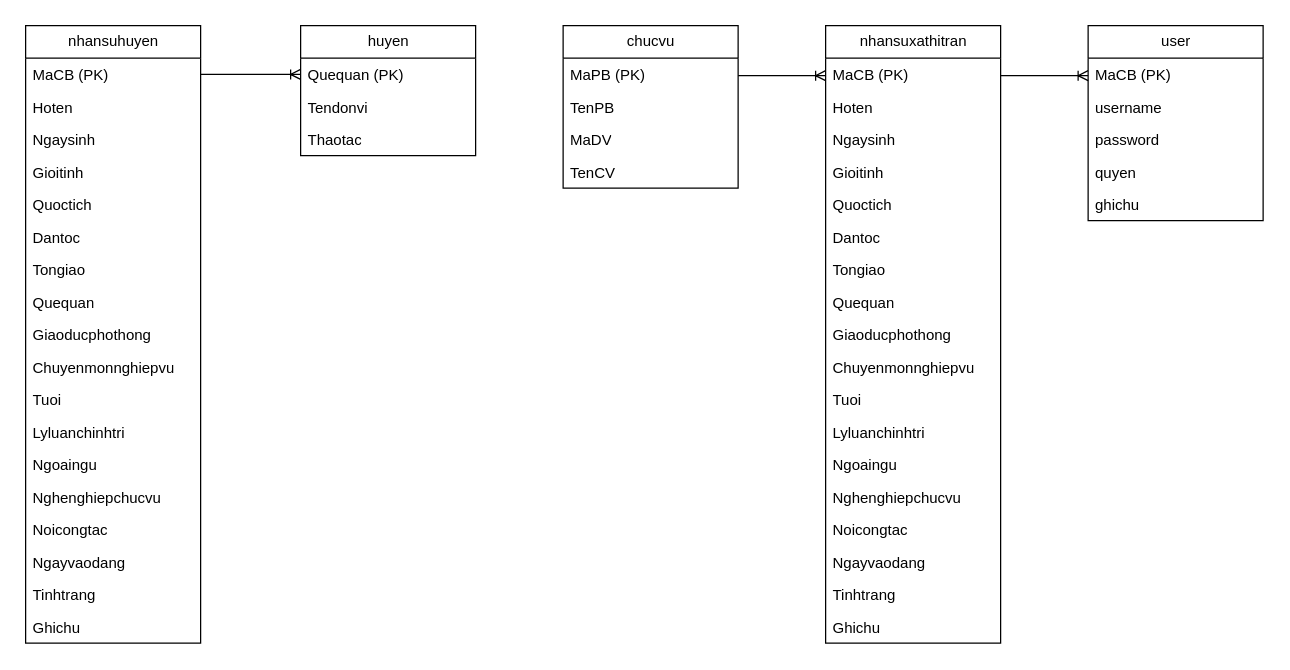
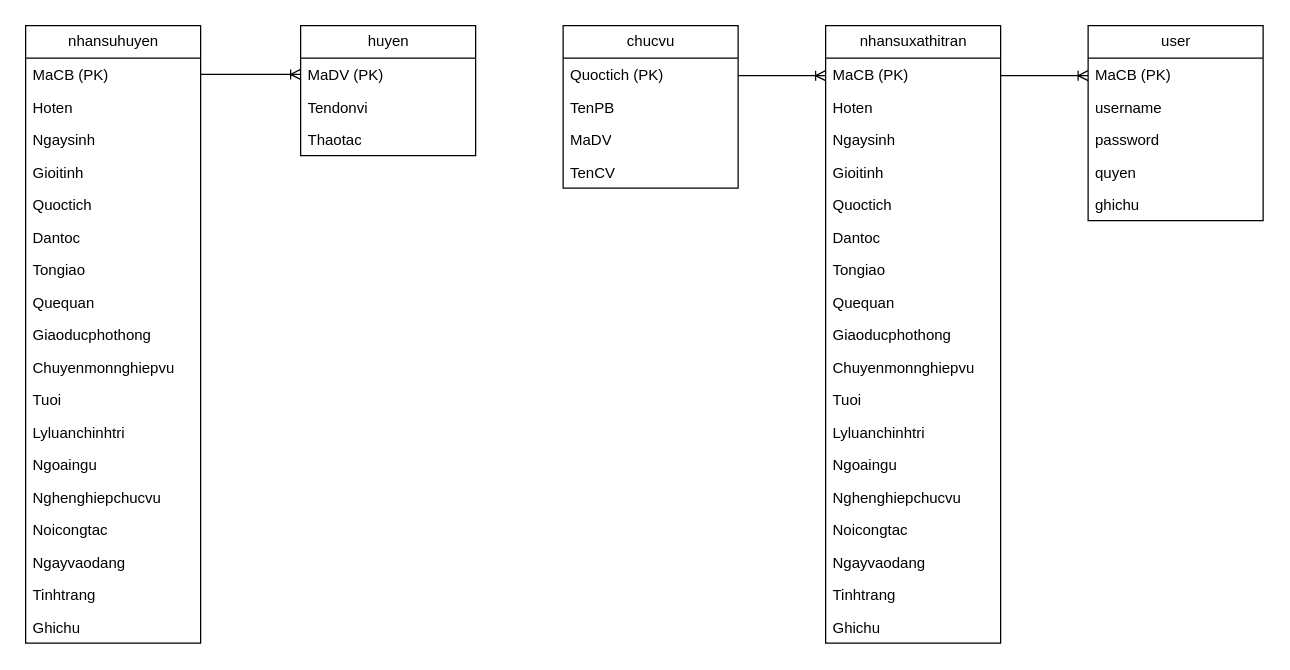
  <mxCell id="0" />
  <mxCell id="1" parent="0" />
  <mxCell id="2" value="nhansuhuyen" style="swimlane;fontStyle=0;childLayout=stackLayout;horizontal=1;startSize=26;fillColor=none;horizontalStack=0;resizeParent=1;resizeParentMax=0;resizeLast=0;collapsible=1;marginBottom=0;html=1;" vertex="1" parent="1"><mxGeometry x="20" y="20" width="140" height="494" as="geometry" /></mxCell>
  <mxCell id="3" value="MaCB (PK)" style="text;strokeColor=none;fillColor=none;align=left;verticalAlign=top;spacingLeft=4;spacingRight=4;overflow=hidden;rotatable=0;points=[[0,0.5],[1,0.5]];portConstraint=eastwest;whiteSpace=wrap;html=1;" vertex="1" parent="2"><mxGeometry y="26" width="140" height="26" as="geometry" /></mxCell>
  <mxCell id="4" value="Hoten" style="text;strokeColor=none;fillColor=none;align=left;verticalAlign=top;spacingLeft=4;spacingRight=4;overflow=hidden;rotatable=0;points=[[0,0.5],[1,0.5]];portConstraint=eastwest;whiteSpace=wrap;html=1;" vertex="1" parent="2"><mxGeometry y="52" width="140" height="26" as="geometry" /></mxCell>
  <mxCell id="5" value="Ngaysinh" style="text;strokeColor=none;fillColor=none;align=left;verticalAlign=top;spacingLeft=4;spacingRight=4;overflow=hidden;rotatable=0;points=[[0,0.5],[1,0.5]];portConstraint=eastwest;whiteSpace=wrap;html=1;" vertex="1" parent="2"><mxGeometry y="78" width="140" height="26" as="geometry" /></mxCell>
  <mxCell id="6" value="Gioitinh" style="text;strokeColor=none;fillColor=none;align=left;verticalAlign=top;spacingLeft=4;spacingRight=4;overflow=hidden;rotatable=0;points=[[0,0.5],[1,0.5]];portConstraint=eastwest;whiteSpace=wrap;html=1;" vertex="1" parent="2"><mxGeometry y="104" width="140" height="26" as="geometry" /></mxCell>
  <mxCell id="7" value="Quoctich" style="text;strokeColor=none;fillColor=none;align=left;verticalAlign=top;spacingLeft=4;spacingRight=4;overflow=hidden;rotatable=0;points=[[0,0.5],[1,0.5]];portConstraint=eastwest;whiteSpace=wrap;html=1;" vertex="1" parent="2"><mxGeometry y="130" width="140" height="26" as="geometry" /></mxCell>
  <mxCell id="8" value="Dantoc" style="text;strokeColor=none;fillColor=none;align=left;verticalAlign=top;spacingLeft=4;spacingRight=4;overflow=hidden;rotatable=0;points=[[0,0.5],[1,0.5]];portConstraint=eastwest;whiteSpace=wrap;html=1;" vertex="1" parent="2"><mxGeometry y="156" width="140" height="26" as="geometry" /></mxCell>
  <mxCell id="9" value="Tongiao" style="text;strokeColor=none;fillColor=none;align=left;verticalAlign=top;spacingLeft=4;spacingRight=4;overflow=hidden;rotatable=0;points=[[0,0.5],[1,0.5]];portConstraint=eastwest;whiteSpace=wrap;html=1;" vertex="1" parent="2"><mxGeometry y="182" width="140" height="26" as="geometry" /></mxCell>
  <mxCell id="10" value="Quequan" style="text;strokeColor=none;fillColor=none;align=left;verticalAlign=top;spacingLeft=4;spacingRight=4;overflow=hidden;rotatable=0;points=[[0,0.5],[1,0.5]];portConstraint=eastwest;whiteSpace=wrap;html=1;" vertex="1" parent="2"><mxGeometry y="208" width="140" height="26" as="geometry" /></mxCell>
  <mxCell id="11" value="Giaoducphothong" style="text;strokeColor=none;fillColor=none;align=left;verticalAlign=top;spacingLeft=4;spacingRight=4;overflow=hidden;rotatable=0;points=[[0,0.5],[1,0.5]];portConstraint=eastwest;whiteSpace=wrap;html=1;" vertex="1" parent="2"><mxGeometry y="234" width="140" height="26" as="geometry" /></mxCell>
  <mxCell id="12" value="Chuyenmonnghiepvu" style="text;strokeColor=none;fillColor=none;align=left;verticalAlign=top;spacingLeft=4;spacingRight=4;overflow=hidden;rotatable=0;points=[[0,0.5],[1,0.5]];portConstraint=eastwest;whiteSpace=wrap;html=1;" vertex="1" parent="2"><mxGeometry y="260" width="140" height="26" as="geometry" /></mxCell>
  <mxCell id="13" value="Tuoi" style="text;strokeColor=none;fillColor=none;align=left;verticalAlign=top;spacingLeft=4;spacingRight=4;overflow=hidden;rotatable=0;points=[[0,0.5],[1,0.5]];portConstraint=eastwest;whiteSpace=wrap;html=1;" vertex="1" parent="2"><mxGeometry y="286" width="140" height="26" as="geometry" /></mxCell>
  <mxCell id="14" value="Lyluanchinhtri" style="text;strokeColor=none;fillColor=none;align=left;verticalAlign=top;spacingLeft=4;spacingRight=4;overflow=hidden;rotatable=0;points=[[0,0.5],[1,0.5]];portConstraint=eastwest;whiteSpace=wrap;html=1;" vertex="1" parent="2"><mxGeometry y="312" width="140" height="26" as="geometry" /></mxCell>
  <mxCell id="15" value="Ngoaingu" style="text;strokeColor=none;fillColor=none;align=left;verticalAlign=top;spacingLeft=4;spacingRight=4;overflow=hidden;rotatable=0;points=[[0,0.5],[1,0.5]];portConstraint=eastwest;whiteSpace=wrap;html=1;" vertex="1" parent="2"><mxGeometry y="338" width="140" height="26" as="geometry" /></mxCell>
  <mxCell id="16" value="Nghenghiepchucvu" style="text;strokeColor=none;fillColor=none;align=left;verticalAlign=top;spacingLeft=4;spacingRight=4;overflow=hidden;rotatable=0;points=[[0,0.5],[1,0.5]];portConstraint=eastwest;whiteSpace=wrap;html=1;" vertex="1" parent="2"><mxGeometry y="364" width="140" height="26" as="geometry" /></mxCell>
  <mxCell id="17" value="Noicongtac" style="text;strokeColor=none;fillColor=none;align=left;verticalAlign=top;spacingLeft=4;spacingRight=4;overflow=hidden;rotatable=0;points=[[0,0.5],[1,0.5]];portConstraint=eastwest;whiteSpace=wrap;html=1;" vertex="1" parent="2"><mxGeometry y="390" width="140" height="26" as="geometry" /></mxCell>
  <mxCell id="18" value="Ngayvaodang" style="text;strokeColor=none;fillColor=none;align=left;verticalAlign=top;spacingLeft=4;spacingRight=4;overflow=hidden;rotatable=0;points=[[0,0.5],[1,0.5]];portConstraint=eastwest;whiteSpace=wrap;html=1;" vertex="1" parent="2"><mxGeometry y="416" width="140" height="26" as="geometry" /></mxCell>
  <mxCell id="19" value="Tinhtrang" style="text;strokeColor=none;fillColor=none;align=left;verticalAlign=top;spacingLeft=4;spacingRight=4;overflow=hidden;rotatable=0;points=[[0,0.5],[1,0.5]];portConstraint=eastwest;whiteSpace=wrap;html=1;" vertex="1" parent="2"><mxGeometry y="442" width="140" height="26" as="geometry" /></mxCell>
  <mxCell id="20" value="Ghichu" style="text;strokeColor=none;fillColor=none;align=left;verticalAlign=top;spacingLeft=4;spacingRight=4;overflow=hidden;rotatable=0;points=[[0,0.5],[1,0.5]];portConstraint=eastwest;whiteSpace=wrap;html=1;" vertex="1" parent="2"><mxGeometry y="468" width="140" height="26" as="geometry" /></mxCell>
  <mxCell id="21" value="huyen" style="swimlane;fontStyle=0;childLayout=stackLayout;horizontal=1;startSize=26;fillColor=none;horizontalStack=0;resizeParent=1;resizeParentMax=0;resizeLast=0;collapsible=1;marginBottom=0;html=1;" vertex="1" parent="1"><mxGeometry x="240" y="20" width="140" height="104" as="geometry" /></mxCell>
- <mxCell id="22" value="Quequan (PK)" style="text;strokeColor=none;fillColor=none;align=left;verticalAlign=top;spacingLeft=4;spacingRight=4;overflow=hidden;rotatable=0;points=[[0,0.5],[1,0.5]];portConstraint=eastwest;whiteSpace=wrap;html=1;" vertex="1" parent="21"><mxGeometry y="26" width="140" height="26" as="geometry" /></mxCell>
+ <mxCell id="22" value="MaDV (PK)" style="text;strokeColor=none;fillColor=none;align=left;verticalAlign=top;spacingLeft=4;spacingRight=4;overflow=hidden;rotatable=0;points=[[0,0.5],[1,0.5]];portConstraint=eastwest;whiteSpace=wrap;html=1;" vertex="1" parent="21"><mxGeometry y="26" width="140" height="26" as="geometry" /></mxCell>
  <mxCell id="23" value="Tendonvi" style="text;strokeColor=none;fillColor=none;align=left;verticalAlign=top;spacingLeft=4;spacingRight=4;overflow=hidden;rotatable=0;points=[[0,0.5],[1,0.5]];portConstraint=eastwest;whiteSpace=wrap;html=1;" vertex="1" parent="21"><mxGeometry y="52" width="140" height="26" as="geometry" /></mxCell>
  <mxCell id="24" value="Thaotac" style="text;strokeColor=none;fillColor=none;align=left;verticalAlign=top;spacingLeft=4;spacingRight=4;overflow=hidden;rotatable=0;points=[[0,0.5],[1,0.5]];portConstraint=eastwest;whiteSpace=wrap;html=1;" vertex="1" parent="21"><mxGeometry y="78" width="140" height="26" as="geometry" /></mxCell>
  <mxCell id="25" value="chucvu" style="swimlane;fontStyle=0;childLayout=stackLayout;horizontal=1;startSize=26;fillColor=none;horizontalStack=0;resizeParent=1;resizeParentMax=0;resizeLast=0;collapsible=1;marginBottom=0;html=1;" vertex="1" parent="1"><mxGeometry x="450" y="20" width="140" height="130" as="geometry" /></mxCell>
- <mxCell id="26" value="MaPB (PK)" style="text;strokeColor=none;fillColor=none;align=left;verticalAlign=top;spacingLeft=4;spacingRight=4;overflow=hidden;rotatable=0;points=[[0,0.5],[1,0.5]];portConstraint=eastwest;whiteSpace=wrap;html=1;" vertex="1" parent="25"><mxGeometry y="26" width="140" height="26" as="geometry" /></mxCell>
+ <mxCell id="26" value="Quoctich (PK)" style="text;strokeColor=none;fillColor=none;align=left;verticalAlign=top;spacingLeft=4;spacingRight=4;overflow=hidden;rotatable=0;points=[[0,0.5],[1,0.5]];portConstraint=eastwest;whiteSpace=wrap;html=1;" vertex="1" parent="25"><mxGeometry y="26" width="140" height="26" as="geometry" /></mxCell>
  <mxCell id="27" value="TenPB" style="text;strokeColor=none;fillColor=none;align=left;verticalAlign=top;spacingLeft=4;spacingRight=4;overflow=hidden;rotatable=0;points=[[0,0.5],[1,0.5]];portConstraint=eastwest;whiteSpace=wrap;html=1;" vertex="1" parent="25"><mxGeometry y="52" width="140" height="26" as="geometry" /></mxCell>
  <mxCell id="28" value="MaDV" style="text;strokeColor=none;fillColor=none;align=left;verticalAlign=top;spacingLeft=4;spacingRight=4;overflow=hidden;rotatable=0;points=[[0,0.5],[1,0.5]];portConstraint=eastwest;whiteSpace=wrap;html=1;" vertex="1" parent="25"><mxGeometry y="78" width="140" height="26" as="geometry" /></mxCell>
  <mxCell id="29" value="TenCV" style="text;strokeColor=none;fillColor=none;align=left;verticalAlign=top;spacingLeft=4;spacingRight=4;overflow=hidden;rotatable=0;points=[[0,0.5],[1,0.5]];portConstraint=eastwest;whiteSpace=wrap;html=1;" vertex="1" parent="25"><mxGeometry y="104" width="140" height="26" as="geometry" /></mxCell>
  <mxCell id="30" value="nhansuxathitran" style="swimlane;fontStyle=0;childLayout=stackLayout;horizontal=1;startSize=26;fillColor=none;horizontalStack=0;resizeParent=1;resizeParentMax=0;resizeLast=0;collapsible=1;marginBottom=0;html=1;" vertex="1" parent="1"><mxGeometry x="660" y="20" width="140" height="494" as="geometry" /></mxCell>
  <mxCell id="31" value="MaCB (PK)" style="text;strokeColor=none;fillColor=none;align=left;verticalAlign=top;spacingLeft=4;spacingRight=4;overflow=hidden;rotatable=0;points=[[0,0.5],[1,0.5]];portConstraint=eastwest;whiteSpace=wrap;html=1;" vertex="1" parent="30"><mxGeometry y="26" width="140" height="26" as="geometry" /></mxCell>
  <mxCell id="32" value="Hoten" style="text;strokeColor=none;fillColor=none;align=left;verticalAlign=top;spacingLeft=4;spacingRight=4;overflow=hidden;rotatable=0;points=[[0,0.5],[1,0.5]];portConstraint=eastwest;whiteSpace=wrap;html=1;" vertex="1" parent="30"><mxGeometry y="52" width="140" height="26" as="geometry" /></mxCell>
  <mxCell id="33" value="Ngaysinh" style="text;strokeColor=none;fillColor=none;align=left;verticalAlign=top;spacingLeft=4;spacingRight=4;overflow=hidden;rotatable=0;points=[[0,0.5],[1,0.5]];portConstraint=eastwest;whiteSpace=wrap;html=1;" vertex="1" parent="30"><mxGeometry y="78" width="140" height="26" as="geometry" /></mxCell>
  <mxCell id="34" value="Gioitinh" style="text;strokeColor=none;fillColor=none;align=left;verticalAlign=top;spacingLeft=4;spacingRight=4;overflow=hidden;rotatable=0;points=[[0,0.5],[1,0.5]];portConstraint=eastwest;whiteSpace=wrap;html=1;" vertex="1" parent="30"><mxGeometry y="104" width="140" height="26" as="geometry" /></mxCell>
  <mxCell id="35" value="Quoctich" style="text;strokeColor=none;fillColor=none;align=left;verticalAlign=top;spacingLeft=4;spacingRight=4;overflow=hidden;rotatable=0;points=[[0,0.5],[1,0.5]];portConstraint=eastwest;whiteSpace=wrap;html=1;" vertex="1" parent="30"><mxGeometry y="130" width="140" height="26" as="geometry" /></mxCell>
  <mxCell id="36" value="Dantoc" style="text;strokeColor=none;fillColor=none;align=left;verticalAlign=top;spacingLeft=4;spacingRight=4;overflow=hidden;rotatable=0;points=[[0,0.5],[1,0.5]];portConstraint=eastwest;whiteSpace=wrap;html=1;" vertex="1" parent="30"><mxGeometry y="156" width="140" height="26" as="geometry" /></mxCell>
  <mxCell id="37" value="Tongiao" style="text;strokeColor=none;fillColor=none;align=left;verticalAlign=top;spacingLeft=4;spacingRight=4;overflow=hidden;rotatable=0;points=[[0,0.5],[1,0.5]];portConstraint=eastwest;whiteSpace=wrap;html=1;" vertex="1" parent="30"><mxGeometry y="182" width="140" height="26" as="geometry" /></mxCell>
  <mxCell id="38" value="Quequan" style="text;strokeColor=none;fillColor=none;align=left;verticalAlign=top;spacingLeft=4;spacingRight=4;overflow=hidden;rotatable=0;points=[[0,0.5],[1,0.5]];portConstraint=eastwest;whiteSpace=wrap;html=1;" vertex="1" parent="30"><mxGeometry y="208" width="140" height="26" as="geometry" /></mxCell>
  <mxCell id="39" value="Giaoducphothong" style="text;strokeColor=none;fillColor=none;align=left;verticalAlign=top;spacingLeft=4;spacingRight=4;overflow=hidden;rotatable=0;points=[[0,0.5],[1,0.5]];portConstraint=eastwest;whiteSpace=wrap;html=1;" vertex="1" parent="30"><mxGeometry y="234" width="140" height="26" as="geometry" /></mxCell>
  <mxCell id="40" value="Chuyenmonnghiepvu" style="text;strokeColor=none;fillColor=none;align=left;verticalAlign=top;spacingLeft=4;spacingRight=4;overflow=hidden;rotatable=0;points=[[0,0.5],[1,0.5]];portConstraint=eastwest;whiteSpace=wrap;html=1;" vertex="1" parent="30"><mxGeometry y="260" width="140" height="26" as="geometry" /></mxCell>
  <mxCell id="41" value="Tuoi" style="text;strokeColor=none;fillColor=none;align=left;verticalAlign=top;spacingLeft=4;spacingRight=4;overflow=hidden;rotatable=0;points=[[0,0.5],[1,0.5]];portConstraint=eastwest;whiteSpace=wrap;html=1;" vertex="1" parent="30"><mxGeometry y="286" width="140" height="26" as="geometry" /></mxCell>
  <mxCell id="42" value="Lyluanchinhtri" style="text;strokeColor=none;fillColor=none;align=left;verticalAlign=top;spacingLeft=4;spacingRight=4;overflow=hidden;rotatable=0;points=[[0,0.5],[1,0.5]];portConstraint=eastwest;whiteSpace=wrap;html=1;" vertex="1" parent="30"><mxGeometry y="312" width="140" height="26" as="geometry" /></mxCell>
  <mxCell id="43" value="Ngoaingu" style="text;strokeColor=none;fillColor=none;align=left;verticalAlign=top;spacingLeft=4;spacingRight=4;overflow=hidden;rotatable=0;points=[[0,0.5],[1,0.5]];portConstraint=eastwest;whiteSpace=wrap;html=1;" vertex="1" parent="30"><mxGeometry y="338" width="140" height="26" as="geometry" /></mxCell>
  <mxCell id="44" value="Nghenghiepchucvu" style="text;strokeColor=none;fillColor=none;align=left;verticalAlign=top;spacingLeft=4;spacingRight=4;overflow=hidden;rotatable=0;points=[[0,0.5],[1,0.5]];portConstraint=eastwest;whiteSpace=wrap;html=1;" vertex="1" parent="30"><mxGeometry y="364" width="140" height="26" as="geometry" /></mxCell>
  <mxCell id="45" value="Noicongtac" style="text;strokeColor=none;fillColor=none;align=left;verticalAlign=top;spacingLeft=4;spacingRight=4;overflow=hidden;rotatable=0;points=[[0,0.5],[1,0.5]];portConstraint=eastwest;whiteSpace=wrap;html=1;" vertex="1" parent="30"><mxGeometry y="390" width="140" height="26" as="geometry" /></mxCell>
  <mxCell id="46" value="Ngayvaodang" style="text;strokeColor=none;fillColor=none;align=left;verticalAlign=top;spacingLeft=4;spacingRight=4;overflow=hidden;rotatable=0;points=[[0,0.5],[1,0.5]];portConstraint=eastwest;whiteSpace=wrap;html=1;" vertex="1" parent="30"><mxGeometry y="416" width="140" height="26" as="geometry" /></mxCell>
  <mxCell id="47" value="Tinhtrang" style="text;strokeColor=none;fillColor=none;align=left;verticalAlign=top;spacingLeft=4;spacingRight=4;overflow=hidden;rotatable=0;points=[[0,0.5],[1,0.5]];portConstraint=eastwest;whiteSpace=wrap;html=1;" vertex="1" parent="30"><mxGeometry y="442" width="140" height="26" as="geometry" /></mxCell>
  <mxCell id="48" value="Ghichu" style="text;strokeColor=none;fillColor=none;align=left;verticalAlign=top;spacingLeft=4;spacingRight=4;overflow=hidden;rotatable=0;points=[[0,0.5],[1,0.5]];portConstraint=eastwest;whiteSpace=wrap;html=1;" vertex="1" parent="30"><mxGeometry y="468" width="140" height="26" as="geometry" /></mxCell>
  <mxCell id="49" value="user" style="swimlane;fontStyle=0;childLayout=stackLayout;horizontal=1;startSize=26;fillColor=none;horizontalStack=0;resizeParent=1;resizeParentMax=0;resizeLast=0;collapsible=1;marginBottom=0;html=1;" vertex="1" parent="1"><mxGeometry x="870" y="20" width="140" height="156" as="geometry" /></mxCell>
  <mxCell id="50" value="MaCB (PK)" style="text;strokeColor=none;fillColor=none;align=left;verticalAlign=top;spacingLeft=4;spacingRight=4;overflow=hidden;rotatable=0;points=[[0,0.5],[1,0.5]];portConstraint=eastwest;whiteSpace=wrap;html=1;" vertex="1" parent="49"><mxGeometry y="26" width="140" height="26" as="geometry" /></mxCell>
  <mxCell id="51" value="username" style="text;strokeColor=none;fillColor=none;align=left;verticalAlign=top;spacingLeft=4;spacingRight=4;overflow=hidden;rotatable=0;points=[[0,0.5],[1,0.5]];portConstraint=eastwest;whiteSpace=wrap;html=1;" vertex="1" parent="49"><mxGeometry y="52" width="140" height="26" as="geometry" /></mxCell>
  <mxCell id="52" value="password" style="text;strokeColor=none;fillColor=none;align=left;verticalAlign=top;spacingLeft=4;spacingRight=4;overflow=hidden;rotatable=0;points=[[0,0.5],[1,0.5]];portConstraint=eastwest;whiteSpace=wrap;html=1;" vertex="1" parent="49"><mxGeometry y="78" width="140" height="26" as="geometry" /></mxCell>
  <mxCell id="53" value="quyen" style="text;strokeColor=none;fillColor=none;align=left;verticalAlign=top;spacingLeft=4;spacingRight=4;overflow=hidden;rotatable=0;points=[[0,0.5],[1,0.5]];portConstraint=eastwest;whiteSpace=wrap;html=1;" vertex="1" parent="49"><mxGeometry y="104" width="140" height="26" as="geometry" /></mxCell>
  <mxCell id="54" value="ghichu" style="text;strokeColor=none;fillColor=none;align=left;verticalAlign=top;spacingLeft=4;spacingRight=4;overflow=hidden;rotatable=0;points=[[0,0.5],[1,0.5]];portConstraint=eastwest;whiteSpace=wrap;html=1;" vertex="1" parent="49"><mxGeometry y="130" width="140" height="26" as="geometry" /></mxCell>
  <mxCell id="55" value="" style="edgeStyle=entityRelationEdgeStyle;fontSize=12;html=1;endArrow=ERoneToMany;rounded=0;exitX=1;exitY=0.5;exitDx=0;exitDy=0;entryX=0;entryY=0.5;entryDx=0;entryDy=0;" edge="1" parent="1" source="3" target="22"><mxGeometry width="100" height="100" relative="1" as="geometry"><mxPoint x="360" y="530" as="sourcePoint" /><mxPoint x="460" y="430" as="targetPoint" /></mxGeometry></mxCell>
  <mxCell id="56" value="" style="edgeStyle=entityRelationEdgeStyle;fontSize=12;html=1;endArrow=ERoneToMany;rounded=0;exitX=1;exitY=0.5;exitDx=0;exitDy=0;" edge="1" parent="1"><mxGeometry width="100" height="100" relative="1" as="geometry"><mxPoint x="800" y="60" as="sourcePoint" /><mxPoint x="870" y="60" as="targetPoint" /></mxGeometry></mxCell>
  <mxCell id="57" value="" style="edgeStyle=entityRelationEdgeStyle;fontSize=12;html=1;endArrow=ERoneToMany;rounded=0;entryX=0;entryY=0.5;entryDx=0;entryDy=0;exitX=1;exitY=0.5;exitDx=0;exitDy=0;" edge="1" parent="1"><mxGeometry width="100" height="100" relative="1" as="geometry"><mxPoint x="590" y="60" as="sourcePoint" /><mxPoint x="660" y="60" as="targetPoint" /></mxGeometry></mxCell>
